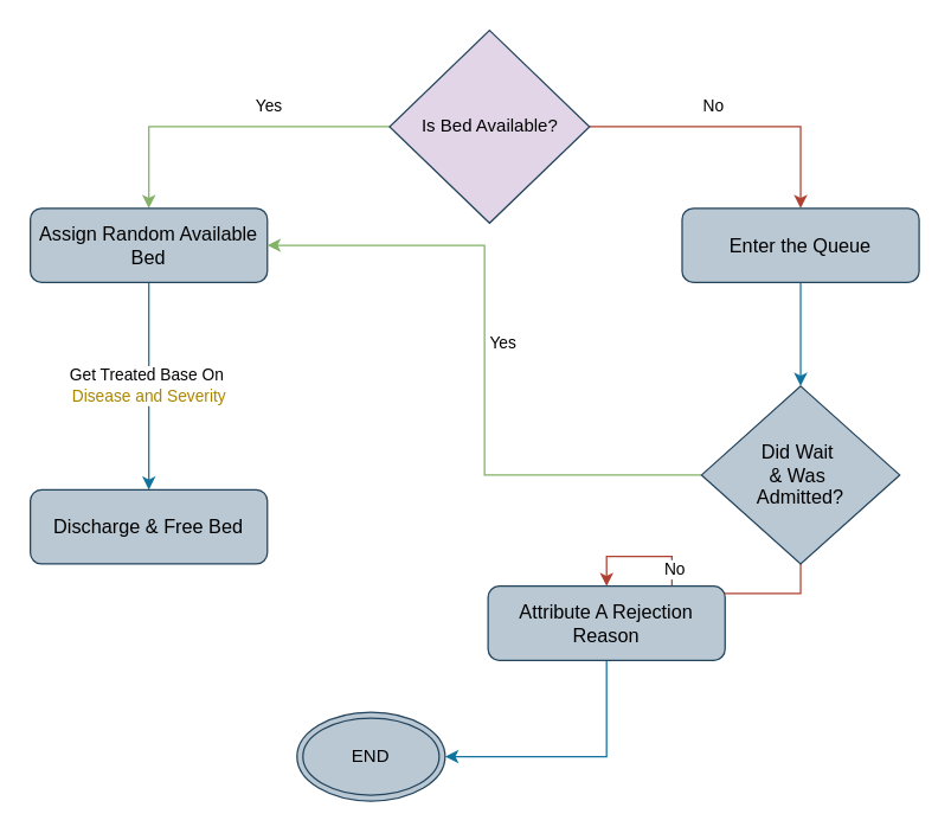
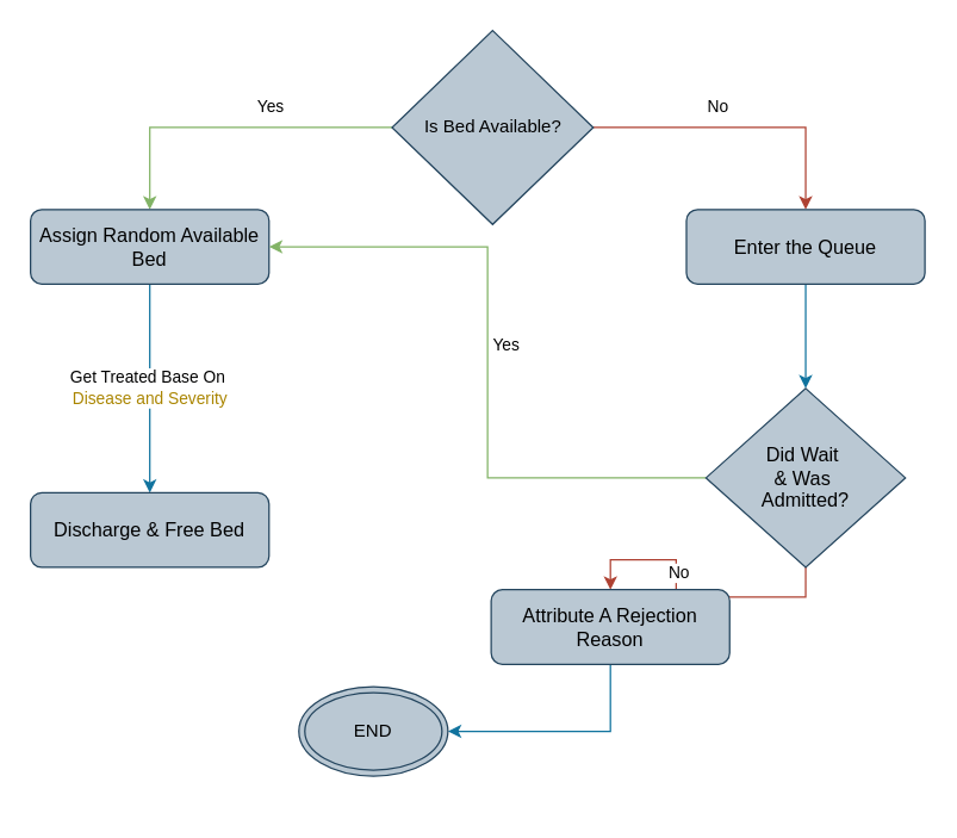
  <mxCell id="0" />
  <mxCell id="1" parent="0" />
  <mxCell id="2" style="edgeStyle=orthogonalEdgeStyle;rounded=0;orthogonalLoop=1;jettySize=auto;html=1;exitX=0;exitY=0.5;exitDx=0;exitDy=0;entryX=0.5;entryY=0;entryDx=0;entryDy=0;fillColor=#d5e8d4;strokeColor=#82b366;gradientColor=#97d077;" edge="1" parent="1" source="6" target="8"><mxGeometry relative="1" as="geometry"><mxPoint x="110" y="130" as="targetPoint" /></mxGeometry></mxCell>
  <mxCell id="3" value="Yes" style="edgeLabel;html=1;align=center;verticalAlign=middle;resizable=0;points=[];" vertex="1" connectable="0" parent="2"><mxGeometry x="-0.284" y="4" relative="1" as="geometry"><mxPoint x="-4" y="-19" as="offset" /></mxGeometry></mxCell>
  <mxCell id="4" style="edgeStyle=orthogonalEdgeStyle;rounded=0;orthogonalLoop=1;jettySize=auto;html=1;entryX=0.5;entryY=0;entryDx=0;entryDy=0;fillColor=#fad9d5;strokeColor=#ae4132;" edge="1" parent="1" source="6" target="11"><mxGeometry relative="1" as="geometry" /></mxCell>
  <mxCell id="5" value="No" style="edgeLabel;html=1;align=center;verticalAlign=middle;resizable=0;points=[];" vertex="1" connectable="0" parent="4"><mxGeometry x="-0.148" y="-3" relative="1" as="geometry"><mxPoint x="-1" y="-18" as="offset" /></mxGeometry></mxCell>
- <mxCell id="6" value="Is Bed Available?" style="rhombus;whiteSpace=wrap;html=1;fillColor=#e1d5e7;strokeColor=#23445d;" vertex="1" parent="1"><mxGeometry x="262.5" y="20" width="135" height="130" as="geometry" /></mxCell>
+ <mxCell id="6" value="Is Bed Available?" style="rhombus;whiteSpace=wrap;html=1;fillColor=#bac8d3;strokeColor=#23445d;" vertex="1" parent="1"><mxGeometry x="262.5" y="20" width="135" height="130" as="geometry" /></mxCell>
  <mxCell id="7" value="&lt;font&gt;Get Treated Base On&amp;nbsp;&lt;/font&gt;&lt;div&gt;&lt;font&gt;&lt;span style=&quot;background-color: rgb(255, 255, 254); white-space-collapse: preserve;&quot;&gt;&lt;font style=&quot;font-size: 11px; color: light-dark(rgb(170, 133, 0), rgb(255, 255, 255));&quot;&gt;Disease and Severity&lt;/font&gt;&lt;/span&gt;&lt;/font&gt;&lt;/div&gt;" style="edgeStyle=orthogonalEdgeStyle;rounded=0;orthogonalLoop=1;jettySize=auto;html=1;entryX=0.5;entryY=0;entryDx=0;entryDy=0;fillColor=#b1ddf0;strokeColor=#10739e;" edge="1" parent="1" source="8" target="9"><mxGeometry relative="1" as="geometry"><mxPoint x="100" y="320" as="targetPoint" /><mxPoint as="offset" /></mxGeometry></mxCell>
  <mxCell id="8" value="&lt;font style=&quot;font-size: 13px;&quot;&gt;Assign Random Available Bed&lt;/font&gt;" style="rounded=1;whiteSpace=wrap;html=1;fillColor=#bac8d3;strokeColor=#23445d;" vertex="1" parent="1"><mxGeometry x="20" y="140" width="160" height="50" as="geometry" /></mxCell>
  <mxCell id="9" value="&lt;font style=&quot;font-size: 13px;&quot;&gt;Discharge &amp;amp; Free Bed&lt;/font&gt;" style="rounded=1;whiteSpace=wrap;html=1;fillColor=#bac8d3;strokeColor=#23445d;" vertex="1" parent="1"><mxGeometry x="20" y="330" width="160" height="50" as="geometry" /></mxCell>
  <mxCell id="10" style="edgeStyle=orthogonalEdgeStyle;rounded=0;orthogonalLoop=1;jettySize=auto;html=1;exitX=0.5;exitY=1;exitDx=0;exitDy=0;entryX=0.5;entryY=0;entryDx=0;entryDy=0;fillColor=#b1ddf0;strokeColor=#10739e;" edge="1" parent="1" source="11" target="15"><mxGeometry relative="1" as="geometry" /></mxCell>
  <mxCell id="11" value="&lt;font style=&quot;font-size: 13px;&quot;&gt;Enter the Queue&lt;/font&gt;" style="rounded=1;whiteSpace=wrap;html=1;fillColor=#bac8d3;strokeColor=#23445d;" vertex="1" parent="1"><mxGeometry x="460" y="140" width="160" height="50" as="geometry" /></mxCell>
  <mxCell id="12" value="Yes" style="edgeStyle=orthogonalEdgeStyle;rounded=0;orthogonalLoop=1;jettySize=auto;html=1;exitX=0;exitY=0.5;exitDx=0;exitDy=0;entryX=1;entryY=0.5;entryDx=0;entryDy=0;fillColor=#d5e8d4;gradientColor=#97d077;strokeColor=#82b366;" edge="1" parent="1" source="15" target="8"><mxGeometry x="0.055" y="-12" relative="1" as="geometry"><mxPoint as="offset" /></mxGeometry></mxCell>
  <mxCell id="13" value="" style="edgeStyle=orthogonalEdgeStyle;rounded=0;orthogonalLoop=1;jettySize=auto;html=1;fillColor=#fad9d5;strokeColor=#ae4132;" edge="1" parent="1" source="15" target="17"><mxGeometry relative="1" as="geometry" /></mxCell>
  <mxCell id="14" value="No" style="edgeLabel;html=1;align=center;verticalAlign=middle;resizable=0;points=[];" vertex="1" connectable="0" parent="13"><mxGeometry x="0.151" relative="1" as="geometry"><mxPoint x="1" y="-10" as="offset" /></mxGeometry></mxCell>
  <mxCell id="15" value="&lt;font style=&quot;font-size: 13px;&quot;&gt;Did&amp;nbsp;&lt;/font&gt;&lt;span style=&quot;font-size: 13px; background-color: transparent; color: light-dark(rgb(0, 0, 0), rgb(255, 255, 255));&quot;&gt;Wait&amp;nbsp;&lt;/span&gt;&lt;div&gt;&lt;span style=&quot;font-size: 13px; background-color: transparent; color: light-dark(rgb(0, 0, 0), rgb(255, 255, 255));&quot;&gt;&amp;amp; Was&amp;nbsp;&lt;/span&gt;&lt;div&gt;&lt;div&gt;&lt;font style=&quot;font-size: 13px;&quot;&gt;Admitted?&lt;/font&gt;&lt;/div&gt;&lt;/div&gt;&lt;/div&gt;" style="rhombus;whiteSpace=wrap;html=1;fillColor=#bac8d3;strokeColor=#23445d;" vertex="1" parent="1"><mxGeometry x="473.13" y="260" width="133.75" height="120" as="geometry" /></mxCell>
  <mxCell id="16" style="edgeStyle=orthogonalEdgeStyle;rounded=0;orthogonalLoop=1;jettySize=auto;html=1;exitX=0.5;exitY=1;exitDx=0;exitDy=0;entryX=1;entryY=0.5;entryDx=0;entryDy=0;fillColor=#b1ddf0;strokeColor=#10739e;" edge="1" parent="1" source="17" target="18"><mxGeometry relative="1" as="geometry" /></mxCell>
  <mxCell id="17" value="&lt;font style=&quot;font-size: 13px;&quot;&gt;Attribute A Rejection Reason&lt;/font&gt;" style="rounded=1;whiteSpace=wrap;html=1;fillColor=#bac8d3;strokeColor=#23445d;" vertex="1" parent="1"><mxGeometry x="329" y="395" width="160" height="50" as="geometry" /></mxCell>
- <mxCell id="18" value="END" style="ellipse;shape=doubleEllipse;whiteSpace=wrap;html=1;fillColor=#bac8d3;strokeColor=#23445d;" vertex="1" parent="1"><mxGeometry x="200" y="480" width="100" height="60" as="geometry" /></mxCell>
+ <mxCell id="18" value="END" style="ellipse;shape=doubleEllipse;whiteSpace=wrap;html=1;fillColor=#bac8d3;strokeColor=#23445d;" vertex="1" parent="1"><mxGeometry x="200" y="460" width="100" height="60" as="geometry" /></mxCell>
